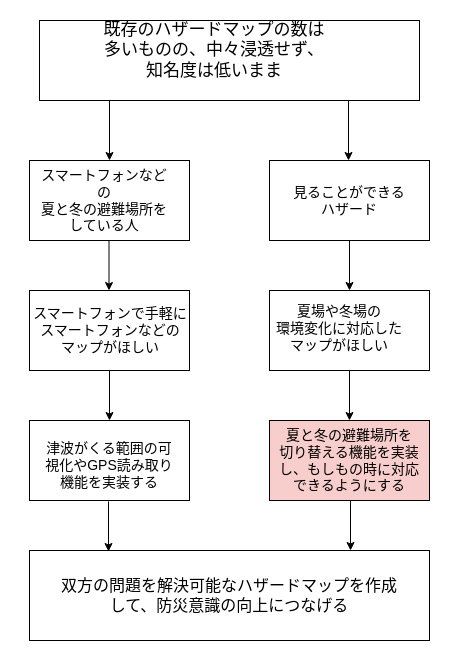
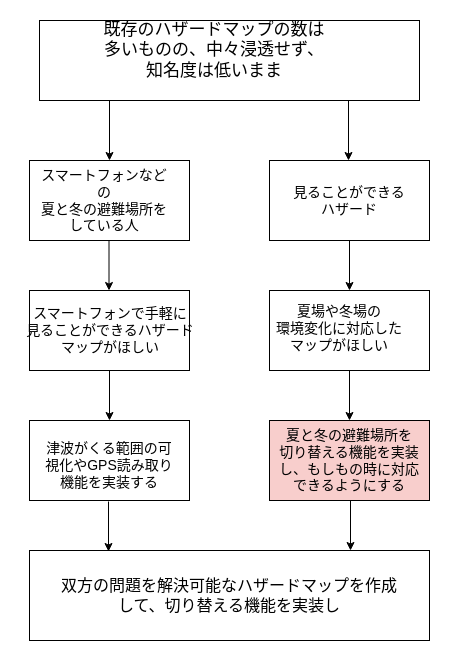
  <mxCell id="0" />
  <mxCell id="1" parent="0" />
  <mxCell id="2" value="" style="rounded=0;whiteSpace=wrap;html=1;" vertex="1" parent="1"><mxGeometry x="39" y="20" width="380" height="80" as="geometry" /></mxCell>
  <mxCell id="3" value="&lt;div style=&quot;font-size: 17px&quot;&gt;&lt;font style=&quot;font-size: 17px&quot;&gt;既存のハザードマップの数は&lt;/font&gt;&lt;/div&gt;&lt;div style=&quot;font-size: 17px&quot;&gt;&lt;font style=&quot;font-size: 17px&quot;&gt;多いものの、中々浸透せず、&lt;/font&gt;&lt;/div&gt;&lt;div style=&quot;font-size: 17px&quot;&gt;&lt;font style=&quot;font-size: 17px&quot;&gt;知名度は低いまま&lt;/font&gt;&lt;br&gt;&lt;/div&gt;" style="text;html=1;strokeColor=none;fillColor=none;align=center;verticalAlign=middle;whiteSpace=wrap;rounded=0;" vertex="1" parent="1"><mxGeometry x="64" y="25" width="300" height="50" as="geometry" /></mxCell>
  <mxCell id="4" value="" style="endArrow=classic;html=1;" edge="1" parent="1"><mxGeometry width="50" height="50" relative="1" as="geometry"><mxPoint x="109" y="100" as="sourcePoint" /><mxPoint x="109" y="160" as="targetPoint" /></mxGeometry></mxCell>
  <mxCell id="5" value="" style="endArrow=classic;html=1;" edge="1" parent="1"><mxGeometry width="50" height="50" relative="1" as="geometry"><mxPoint x="348" y="100" as="sourcePoint" /><mxPoint x="348" y="160" as="targetPoint" /></mxGeometry></mxCell>
  <mxCell id="6" value="" style="rounded=0;whiteSpace=wrap;html=1;" vertex="1" parent="1"><mxGeometry x="29" y="160" width="160" height="80" as="geometry" /></mxCell>
  <mxCell id="7" value="" style="rounded=0;whiteSpace=wrap;html=1;" vertex="1" parent="1"><mxGeometry x="269" y="160" width="160" height="80" as="geometry" /></mxCell>
  <mxCell id="8" value="&lt;div style=&quot;font-size: 14px&quot;&gt;&lt;font style=&quot;font-size: 14px&quot;&gt;スマートフォンなどの&lt;/font&gt;&lt;/div&gt;&lt;div style=&quot;font-size: 14px&quot;&gt;&lt;font style=&quot;font-size: 14px&quot;&gt;夏と冬の避難場所を&lt;/font&gt;&lt;/div&gt;&lt;div style=&quot;font-size: 14px&quot;&gt;&lt;font style=&quot;font-size: 14px&quot;&gt;している人&lt;br&gt;&lt;/font&gt;&lt;/div&gt;" style="text;html=1;strokeColor=none;fillColor=none;align=center;verticalAlign=middle;whiteSpace=wrap;rounded=0;" vertex="1" parent="1"><mxGeometry x="39" y="170" width="130" height="60" as="geometry" /></mxCell>
  <mxCell id="9" value="&lt;font style=&quot;font-size: 14px&quot;&gt;見ることができるハザード&lt;/font&gt;" style="text;html=1;strokeColor=none;fillColor=none;align=center;verticalAlign=middle;whiteSpace=wrap;rounded=0;" vertex="1" parent="1"><mxGeometry x="289" y="170" width="120" height="60" as="geometry" /></mxCell>
  <mxCell id="10" value="" style="endArrow=classic;html=1;" edge="1" parent="1"><mxGeometry width="50" height="50" relative="1" as="geometry"><mxPoint x="108.5" y="240" as="sourcePoint" /><mxPoint x="108.5" y="290" as="targetPoint" /></mxGeometry></mxCell>
  <mxCell id="11" value="" style="endArrow=classic;html=1;" edge="1" parent="1"><mxGeometry width="50" height="50" relative="1" as="geometry"><mxPoint x="349" y="240" as="sourcePoint" /><mxPoint x="349" y="290" as="targetPoint" /></mxGeometry></mxCell>
  <mxCell id="12" value="" style="rounded=0;whiteSpace=wrap;html=1;" vertex="1" parent="1"><mxGeometry x="29" y="290" width="160" height="80" as="geometry" /></mxCell>
  <mxCell id="13" value="" style="rounded=0;whiteSpace=wrap;html=1;" vertex="1" parent="1"><mxGeometry x="269" y="290" width="160" height="80" as="geometry" /></mxCell>
- <mxCell id="14" value="&lt;div style=&quot;font-size: 14px&quot;&gt;&lt;font style=&quot;font-size: 14px&quot;&gt;スマートフォンで手軽に&lt;/font&gt;&lt;/div&gt;&lt;div style=&quot;font-size: 14px&quot;&gt;&lt;font style=&quot;font-size: 14px&quot;&gt;スマートフォンなどの&lt;/font&gt;&lt;/div&gt;&lt;div style=&quot;font-size: 14px&quot;&gt;&lt;font style=&quot;font-size: 14px&quot;&gt;マップがほしい&lt;br&gt;&lt;/font&gt;&lt;/div&gt;" style="text;html=1;strokeColor=none;fillColor=none;align=center;verticalAlign=middle;whiteSpace=wrap;rounded=0;" vertex="1" parent="1"><mxGeometry x="20" y="305" width="180" height="50" as="geometry" /></mxCell>
+ <mxCell id="14" value="&lt;div style=&quot;font-size: 14px&quot;&gt;&lt;font style=&quot;font-size: 14px&quot;&gt;スマートフォンで手軽に&lt;/font&gt;&lt;/div&gt;&lt;div style=&quot;font-size: 14px&quot;&gt;&lt;font style=&quot;font-size: 14px&quot;&gt;見ることができるハザード&lt;/font&gt;&lt;/div&gt;&lt;div style=&quot;font-size: 14px&quot;&gt;&lt;font style=&quot;font-size: 14px&quot;&gt;マップがほしい&lt;br&gt;&lt;/font&gt;&lt;/div&gt;" style="text;html=1;strokeColor=none;fillColor=none;align=center;verticalAlign=middle;whiteSpace=wrap;rounded=0;" vertex="1" parent="1"><mxGeometry x="20" y="305" width="180" height="50" as="geometry" /></mxCell>
  <mxCell id="15" value="&lt;div style=&quot;font-size: 14px&quot;&gt;&lt;font style=&quot;font-size: 14px&quot;&gt;夏場や冬場の&lt;/font&gt;&lt;/div&gt;&lt;div style=&quot;font-size: 14px&quot;&gt;&lt;font style=&quot;font-size: 14px&quot;&gt;環境変化に対応したマップがほしい&lt;br&gt;&lt;/font&gt;&lt;/div&gt;" style="text;html=1;strokeColor=none;fillColor=none;align=center;verticalAlign=middle;whiteSpace=wrap;rounded=0;" vertex="1" parent="1"><mxGeometry x="274" y="305" width="130" height="45" as="geometry" /></mxCell>
  <mxCell id="16" value="" style="endArrow=classic;html=1;" edge="1" parent="1"><mxGeometry width="50" height="50" relative="1" as="geometry"><mxPoint x="109" y="370" as="sourcePoint" /><mxPoint x="109" y="420" as="targetPoint" /></mxGeometry></mxCell>
  <mxCell id="17" value="" style="endArrow=classic;html=1;" edge="1" parent="1"><mxGeometry width="50" height="50" relative="1" as="geometry"><mxPoint x="349" y="370" as="sourcePoint" /><mxPoint x="349" y="420" as="targetPoint" /></mxGeometry></mxCell>
  <mxCell id="18" value="" style="rounded=0;whiteSpace=wrap;html=1;" vertex="1" parent="1"><mxGeometry x="29" y="420" width="160" height="80" as="geometry" /></mxCell>
  <mxCell id="19" value="&lt;div style=&quot;font-size: 14px&quot;&gt;&lt;font style=&quot;font-size: 14px&quot;&gt;夏と冬の避難場所を&lt;/font&gt;&lt;/div&gt;&lt;div style=&quot;font-size: 14px&quot;&gt;&lt;font style=&quot;font-size: 14px&quot;&gt;切り替える機能を実装し、もしもの時に対応&lt;/font&gt;&lt;/div&gt;&lt;div style=&quot;font-size: 14px&quot;&gt;&lt;font style=&quot;font-size: 14px&quot;&gt;できるようにする&lt;br&gt;&lt;/font&gt;&lt;/div&gt;" style="rounded=0;whiteSpace=wrap;html=1;fillColor=#f8cecc;" vertex="1" parent="1"><mxGeometry x="269" y="420" width="160" height="80" as="geometry" /></mxCell>
  <mxCell id="20" value="&lt;div style=&quot;font-size: 14px&quot;&gt;&lt;font style=&quot;font-size: 14px&quot;&gt;津波がくる範囲の可視化やGPS読み取り機能を実装する&lt;br&gt;&lt;/font&gt;&lt;/div&gt;" style="text;html=1;strokeColor=none;fillColor=none;align=center;verticalAlign=middle;whiteSpace=wrap;rounded=0;" vertex="1" parent="1"><mxGeometry x="39" y="440" width="140" height="50" as="geometry" /></mxCell>
  <mxCell id="21" value="" style="endArrow=classic;html=1;" edge="1" parent="1"><mxGeometry width="50" height="50" relative="1" as="geometry"><mxPoint x="108" y="501" as="sourcePoint" /><mxPoint x="108" y="551" as="targetPoint" /></mxGeometry></mxCell>
  <mxCell id="22" value="" style="endArrow=classic;html=1;" edge="1" parent="1"><mxGeometry width="50" height="50" relative="1" as="geometry"><mxPoint x="350" y="500" as="sourcePoint" /><mxPoint x="350" y="550" as="targetPoint" /></mxGeometry></mxCell>
  <mxCell id="23" value="" style="rounded=0;whiteSpace=wrap;html=1;" vertex="1" parent="1"><mxGeometry x="29" y="550" width="400" height="90" as="geometry" /></mxCell>
- <mxCell id="24" value="&lt;div style=&quot;font-size: 16px&quot;&gt;&lt;font style=&quot;font-size: 16px&quot;&gt;双方の問題を解決可能なハザードマップを作成して、防災意識の向上につなげる&lt;br&gt;&lt;/font&gt;&lt;/div&gt;" style="text;html=1;strokeColor=none;fillColor=none;align=center;verticalAlign=middle;whiteSpace=wrap;rounded=0;" vertex="1" parent="1"><mxGeometry x="59" y="560" width="340" height="70" as="geometry" /></mxCell>
+ <mxCell id="24" value="&lt;div style=&quot;font-size: 16px&quot;&gt;&lt;font style=&quot;font-size: 16px&quot;&gt;双方の問題を解決可能なハザードマップを作成して、切り替える機能を実装し&lt;br&gt;&lt;/font&gt;&lt;/div&gt;" style="text;html=1;strokeColor=none;fillColor=none;align=center;verticalAlign=middle;whiteSpace=wrap;rounded=0;" vertex="1" parent="1"><mxGeometry x="59" y="560" width="340" height="70" as="geometry" /></mxCell>
